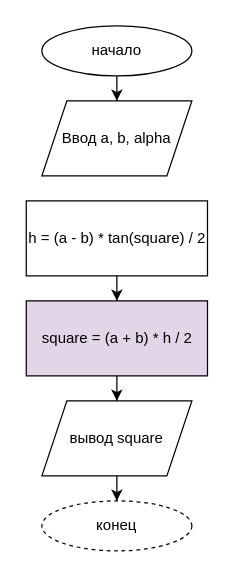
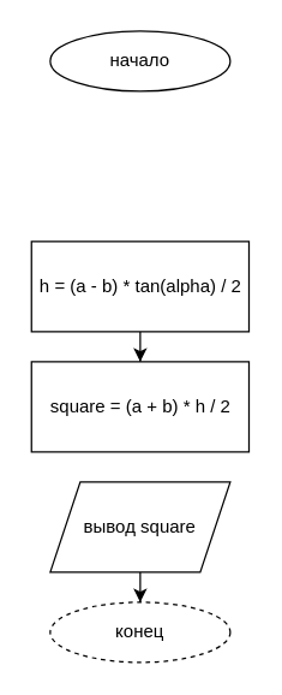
  <mxCell id="0" />
  <mxCell id="1" parent="0" />
- <mxCell id="2" value="" style="edgeStyle=orthogonalEdgeStyle;rounded=0;orthogonalLoop=1;jettySize=auto;html=1;" parent="1" source="3" target="4" edge="1"><mxGeometry relative="1" as="geometry" /></mxCell>
  <mxCell id="3" value="начало" style="ellipse;whiteSpace=wrap;html=1;" parent="1" vertex="1"><mxGeometry x="33" y="20" width="120" height="40" as="geometry" /></mxCell>
- <mxCell id="4" value="Ввод a, b, alpha" style="shape=parallelogram;perimeter=parallelogramPerimeter;whiteSpace=wrap;html=1;fixedSize=1;" parent="1" vertex="1"><mxGeometry x="33" y="80" width="120" height="60" as="geometry" /></mxCell>
  <mxCell id="5" value="" style="edgeStyle=orthogonalEdgeStyle;rounded=0;orthogonalLoop=1;jettySize=auto;html=1;" parent="1" source="6" target="8" edge="1"><mxGeometry relative="1" as="geometry" /></mxCell>
- <mxCell id="6" value="h = (a - b) * tan(square) / 2" style="rounded=0;whiteSpace=wrap;html=1;" parent="1" vertex="1"><mxGeometry x="20.5" y="160" width="145" height="60" as="geometry" /></mxCell>
- <mxCell id="7" value="" style="edgeStyle=orthogonalEdgeStyle;rounded=0;orthogonalLoop=1;jettySize=auto;html=1;" parent="1" source="8" target="10" edge="1"><mxGeometry relative="1" as="geometry" /></mxCell>
- <mxCell id="8" value="&lt;span style=&quot;font-size: 12px&quot;&gt;square = (a + b) * h / 2&lt;/span&gt;" style="rounded=0;whiteSpace=wrap;html=1;fillColor=#e1d5e7;" parent="1" vertex="1"><mxGeometry x="20.5" y="240" width="145" height="60" as="geometry" /></mxCell>
+ <mxCell id="6" value="h = (a - b) * tan(alpha) / 2" style="rounded=0;whiteSpace=wrap;html=1;" parent="1" vertex="1"><mxGeometry x="20.5" y="160" width="145" height="60" as="geometry" /></mxCell>
+ <mxCell id="8" value="&lt;span style=&quot;font-size: 12px&quot;&gt;square = (a + b) * h / 2&lt;/span&gt;" style="rounded=0;whiteSpace=wrap;html=1;" parent="1" vertex="1"><mxGeometry x="20.5" y="240" width="145" height="60" as="geometry" /></mxCell>
  <mxCell id="9" value="" style="edgeStyle=orthogonalEdgeStyle;rounded=0;orthogonalLoop=1;jettySize=auto;html=1;" parent="1" source="10" target="11" edge="1"><mxGeometry relative="1" as="geometry" /></mxCell>
  <mxCell id="10" value="вывод square" style="shape=parallelogram;perimeter=parallelogramPerimeter;whiteSpace=wrap;html=1;fixedSize=1;rounded=0;" parent="1" vertex="1"><mxGeometry x="33" y="320" width="120" height="60" as="geometry" /></mxCell>
  <mxCell id="11" value="конец" style="ellipse;whiteSpace=wrap;html=1;rounded=0;dashed=1;" parent="1" vertex="1"><mxGeometry x="33" y="400" width="120" height="40" as="geometry" /></mxCell>
